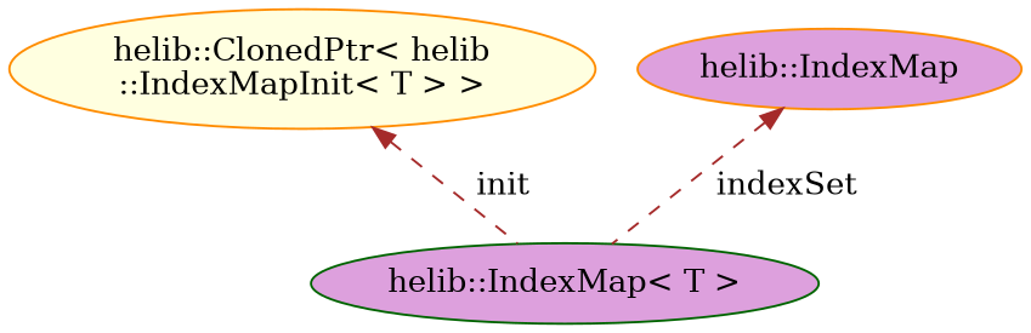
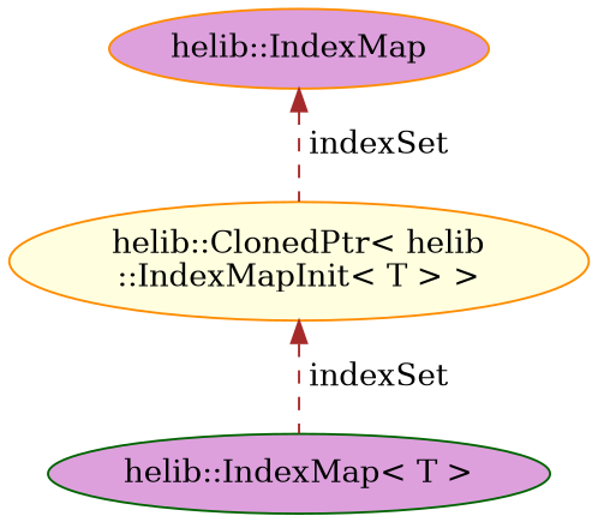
  digraph {
    node [color=darkorange fillcolor=plum style=filled]
    edge [color=brown dir=back style=dashed]
    n1 [color=darkgreen fontcolor=black label="helib::IndexMap\< T \>"]
    n2 [fillcolor=lightyellow label="helib::ClonedPtr\< helib\l::IndexMapInit\< T \> \>"]
    n3 [label="helib::IndexMap"]
-   n2 -> n1 [label=" init"]
-   n3 -> n1 [label=" indexSet"]
+   n2 -> n1 [label=" indexSet"]
+   n3 -> n2 [label=" indexSet"]
  }
